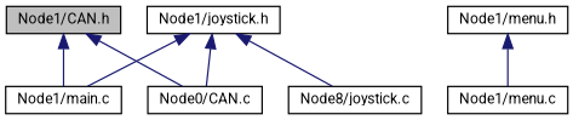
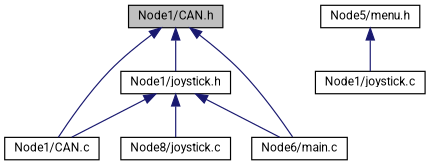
  digraph {
    fontname=Roboto
    node [color=black fillcolor=white fontname=Roboto fontsize=10 shape=record style=filled]
    edge [color=midnightblue dir=back fontname=Roboto fontsize=10 labelfontname=Helvetica labelfontsize=10 style=solid]
    n1 [fillcolor=grey75 fontcolor=black height=0.2 label="Node1/CAN.h" width=0.4]
-   n2 [height=0.2 label="Node0/CAN.c" width=0.4]
+   n2 [height=0.2 label="Node1/CAN.c" width=0.4]
    n3 [height=0.2 label="Node1/joystick.h" width=0.4]
-   n4 [height=0.2 label="Node1/main.c" width=0.4]
+   n4 [height=0.2 label="Node6/main.c" width=0.4]
    n5 [height=0.2 label="Node8/joystick.c" width=0.4]
-   n6 [height=0.2 label="Node1/menu.h" width=0.4]
-   n7 [height=0.2 label="Node1/menu.c" width=0.4]
+   n6 [height=0.2 label="Node5/menu.h" width=0.4]
+   n7 [height=0.2 label="Node1/joystick.c" width=0.4]
    n1 -> n2
+   n1 -> n3
    n1 -> n4
    n3 -> n2
    n3 -> n4
    n3 -> n5
    n6 -> n7
  }
